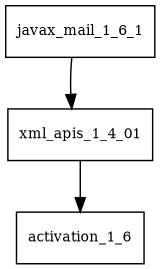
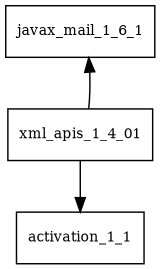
  digraph {
    node [fontsize=10.0 shape=box]
    javax_mail_1_6_1
    xml_apis_1_4_01
-   activation_1_1 [label=activation_1_6]
-   javax_mail_1_6_1 -> xml_apis_1_4_01
+   activation_1_1
+   xml_apis_1_4_01 -> javax_mail_1_6_1
    xml_apis_1_4_01 -> activation_1_1
  }
